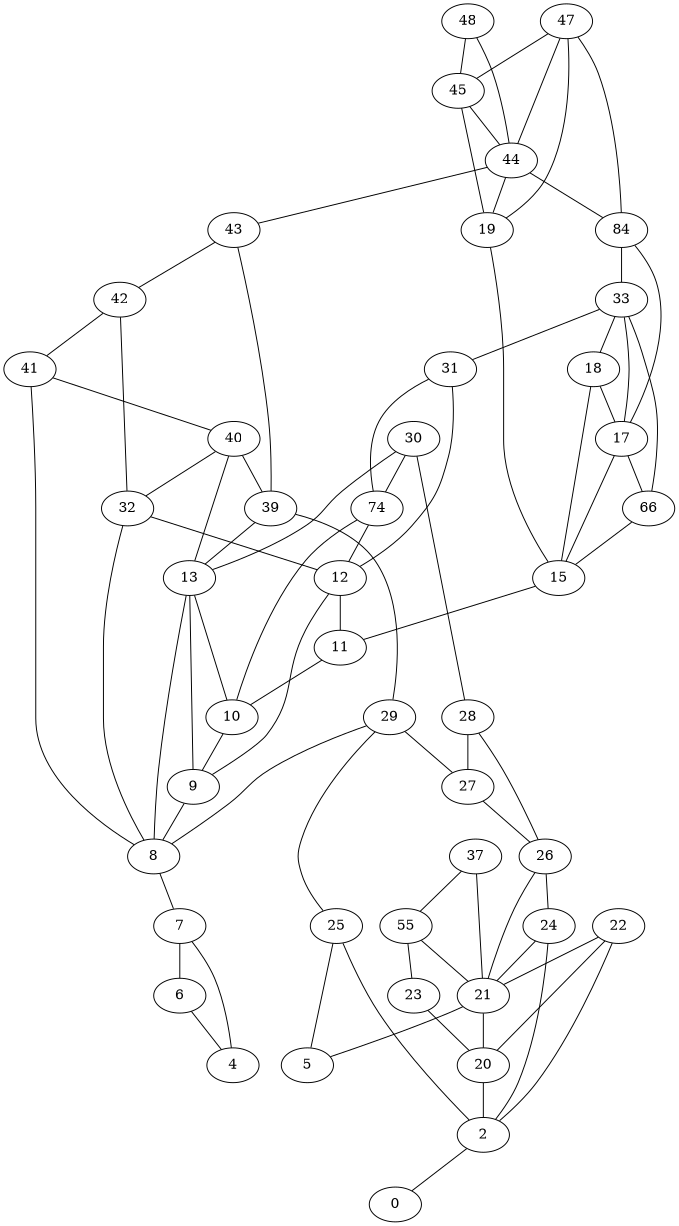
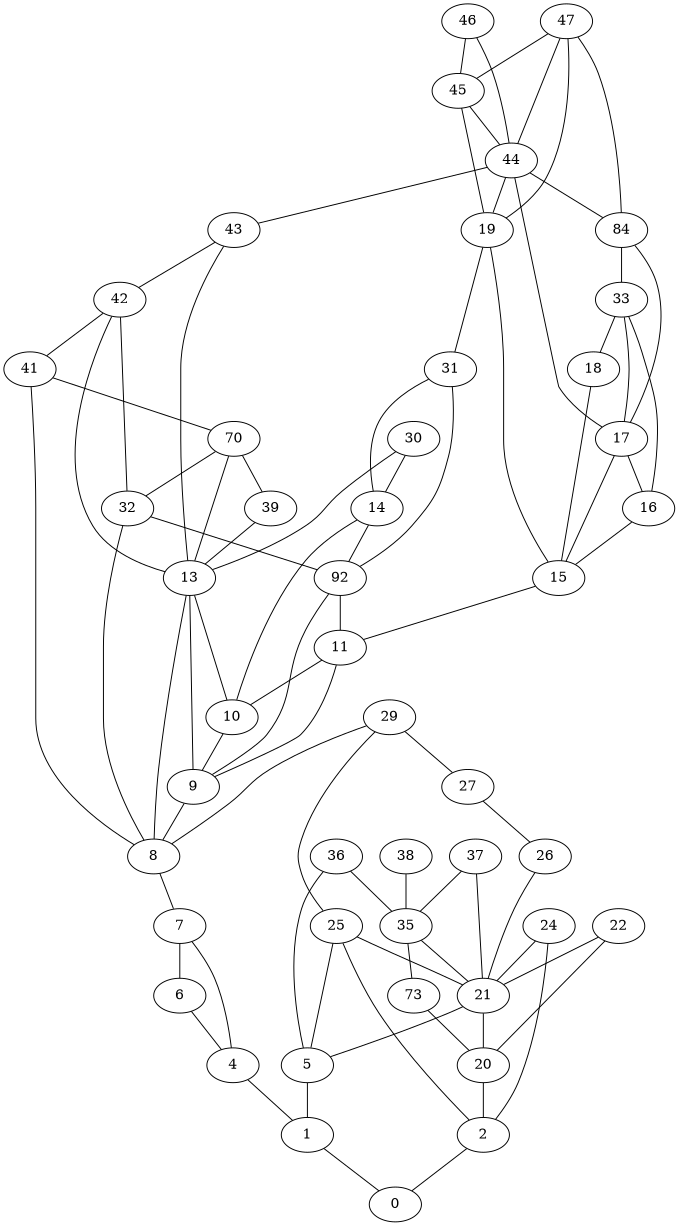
  graph {
+   1
    0
    2
    4
    5
    6
    7
    8
    9
    10
    11
-   12
+   12 [label=92]
    13
-   14 [label=74]
+   14
    15
-   16 [label=66]
+   16
    17
    18
    19
    20
    21
    22
-   23
+   23 [label=73]
    24
    25
    26
    27
-   28
    29
    30
    31
    32
    33
    n34 [label=84]
-   35 [label=55]
+   35
+   36
    37
+   38
    39
-   40
+   40 [label=70]
    41
    42
    43
    44
    45
-   46 [label=48]
+   46
    47
+   1 -- 0
    2 -- 0
+   4 -- 1
+   5 -- 1
    6 -- 4
    7 -- 4
    7 -- 6
    8 -- 7
    9 -- 8
    10 -- 9
+   11 -- 9
    11 -- 10
    12 -- 9
    12 -- 11
    13 -- 8
    13 -- 9
    13 -- 10
    14 -- 10
    14 -- 12
    15 -- 11
    16 -- 15
    17 -- 15
    17 -- 16
    18 -- 15
-   18 -- 17
+   44 -- 17
    19 -- 15
    20 -- 2
    21 -- 5
    21 -- 20
-   22 -- 2
    22 -- 20
    22 -- 21
    23 -- 20
    24 -- 2
    24 -- 21
    25 -- 2
    25 -- 5
+   25 -- 21
    26 -- 21
-   26 -- 24
    27 -- 26
-   28 -- 26
-   28 -- 27
    29 -- 8
    29 -- 25
    29 -- 27
    30 -- 13
    30 -- 14
-   30 -- 28
    31 -- 12
    31 -- 14
    32 -- 8
    32 -- 12
    33 -- 16
    33 -- 17
    33 -- 18
-   33 -- 31
+   19 -- 31
    n34 -- 17
    n34 -- 33
    35 -- 21
    35 -- 23
+   36 -- 5
+   36 -- 35
    37 -- 21
    37 -- 35
+   38 -- 35
    39 -- 13
-   39 -- 29
    40 -- 13
    40 -- 32
    40 -- 39
    41 -- 8
    41 -- 40
+   42 -- 13
    42 -- 32
    42 -- 41
-   43 -- 39
+   43 -- 13
    43 -- 42
    44 -- 19
    44 -- n34
    44 -- 43
    45 -- 19
    45 -- 44
    46 -- 44
    46 -- 45
    47 -- 19
    47 -- n34
    47 -- 44
    47 -- 45
  }
